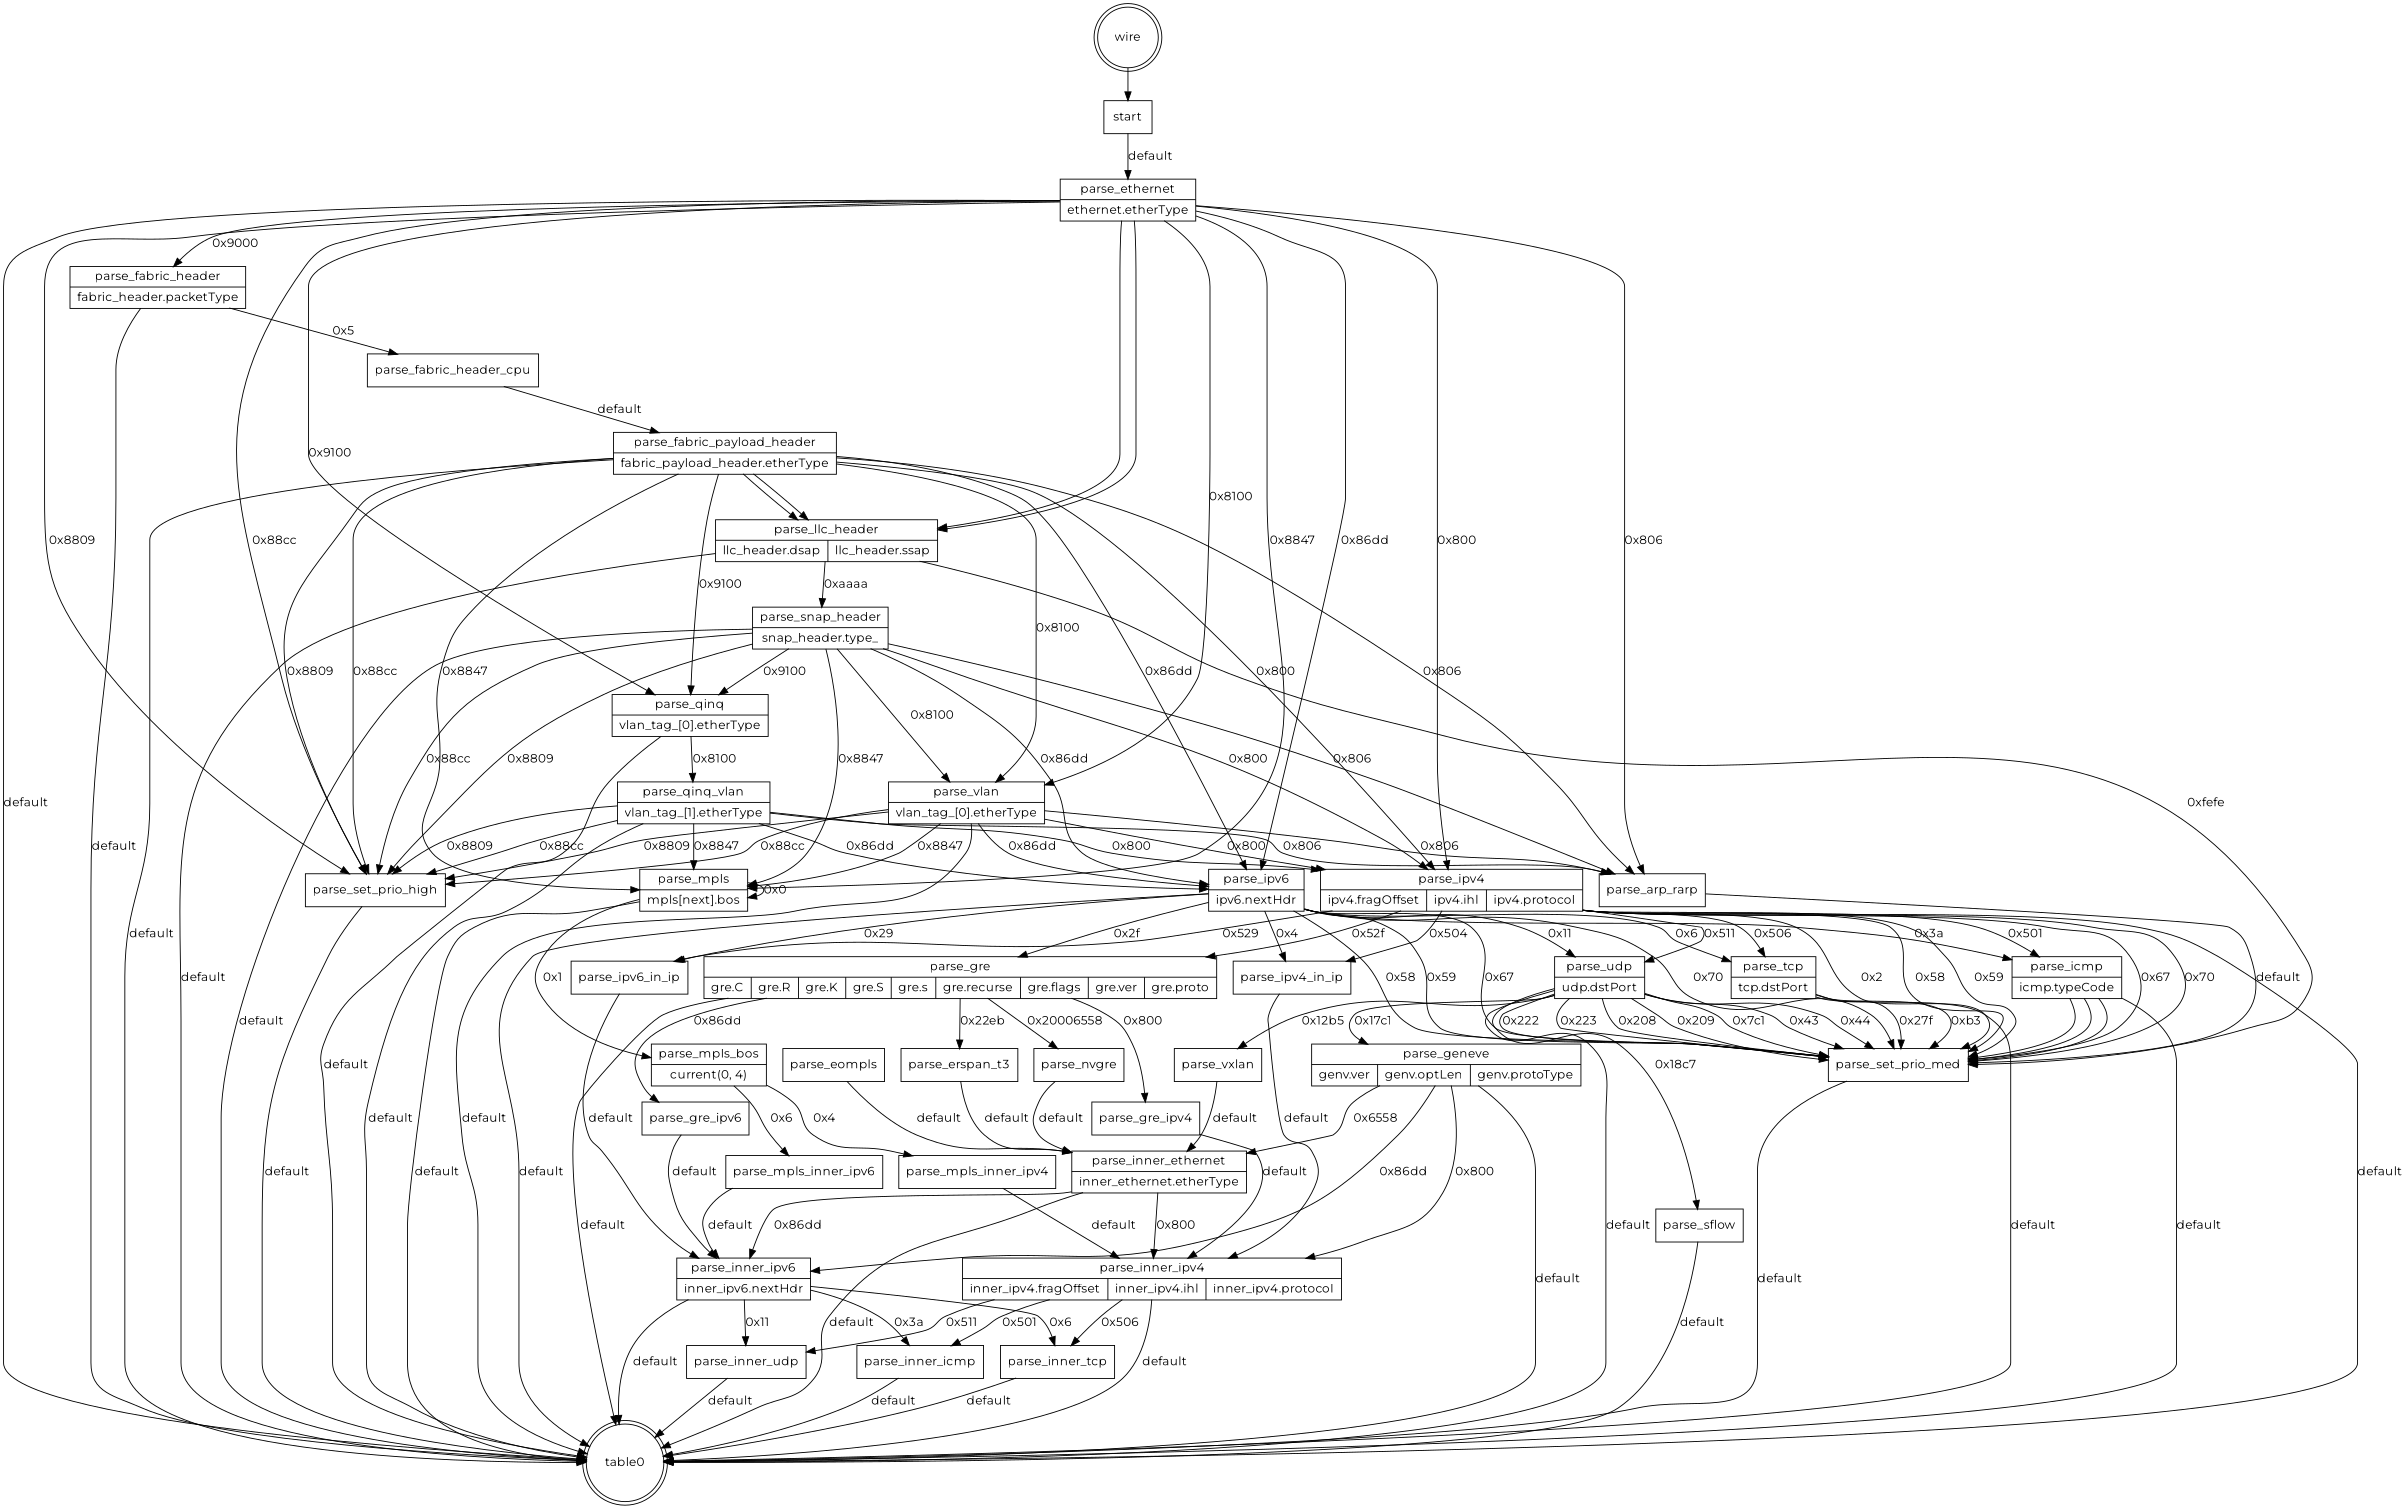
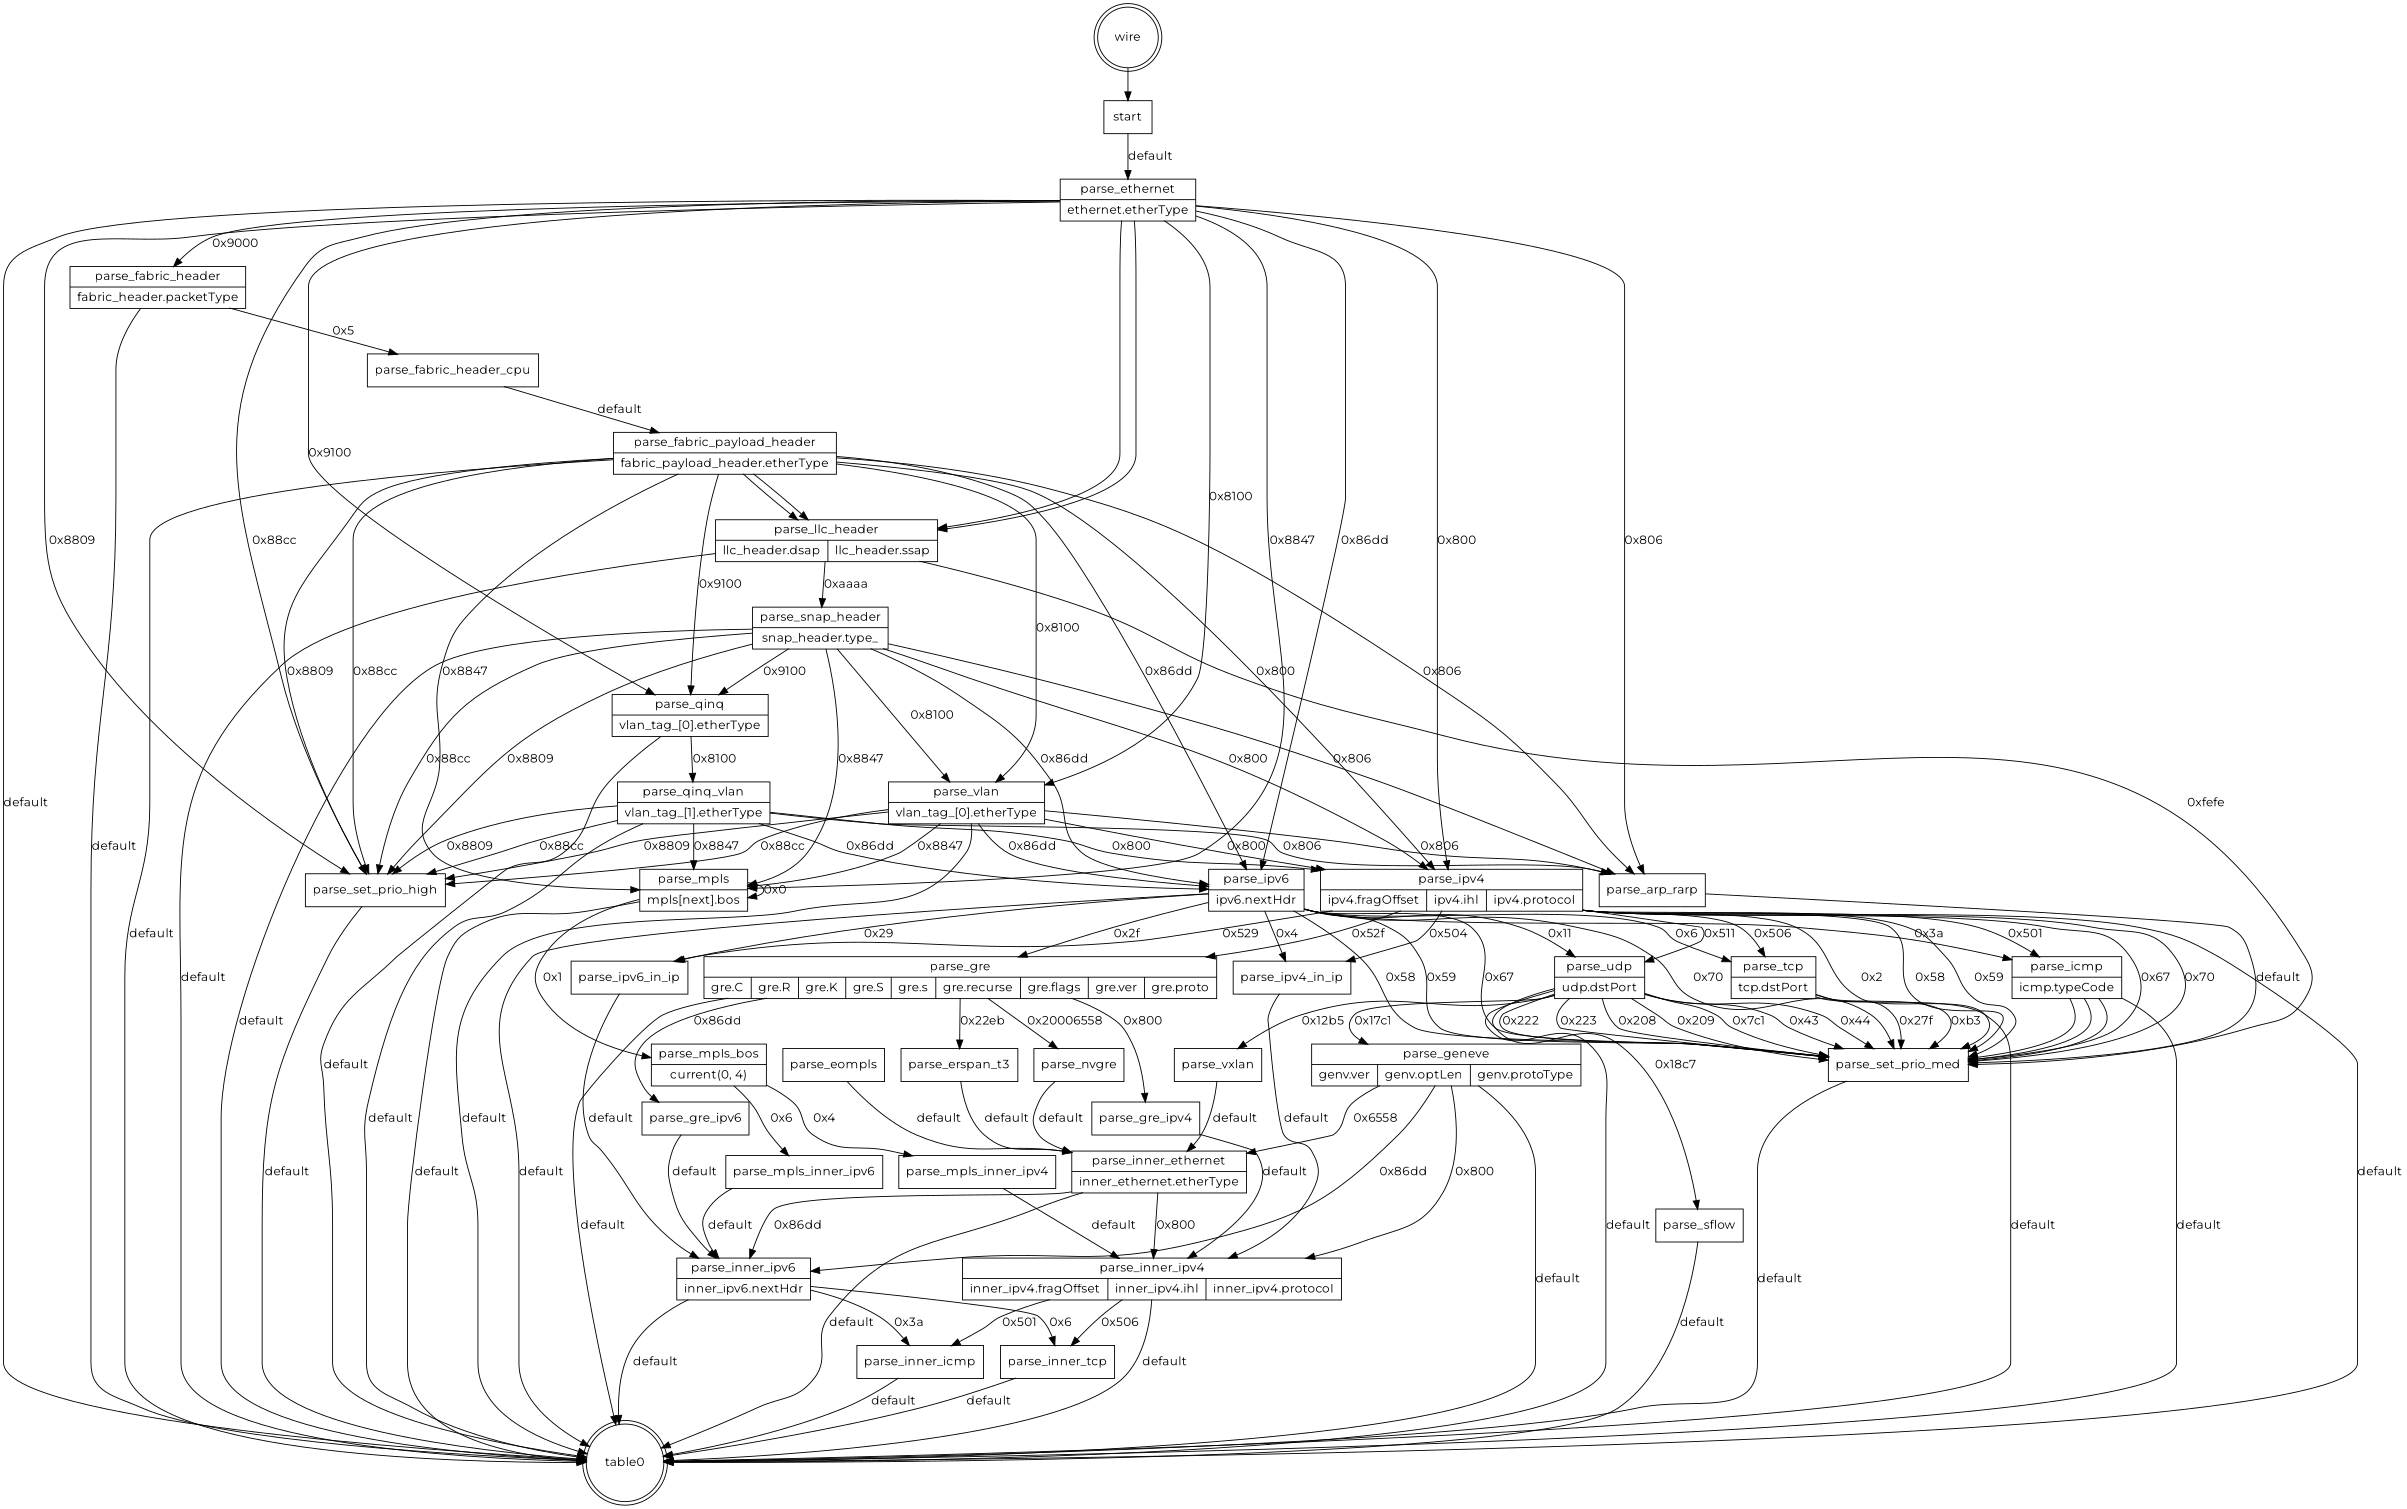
  digraph {
    fontname=Montserrat
    node [fontname=Montserrat shape=record]
    edge [fontname=Montserrat]
    wire [shape=doublecircle]
    n2 [label="{start}"]
    n3 [label="{parse_ethernet | {ethernet.etherType}}"]
    n4 [label=table0 shape=doublecircle]
    n5 [label="{parse_llc_header | {llc_header.dsap | llc_header.ssap}}"]
    n6 [label="{parse_vlan | {vlan_tag_[0].etherType}}"]
    n7 [label="{parse_mpls | {mpls[next].bos}}"]
    n8 [label="{parse_ipv4 | {ipv4.fragOffset | ipv4.ihl | ipv4.protocol}}"]
    n9 [label="{parse_ipv6 | {ipv6.nextHdr}}"]
    n10 [label="{parse_arp_rarp}"]
    n11 [label="{parse_set_prio_high}"]
    n12 [label="{parse_qinq | {vlan_tag_[0].etherType}}"]
    n13 [label="{parse_fabric_header | {fabric_header.packetType}}"]
    n14 [label="{parse_snap_header | {snap_header.type_}}"]
    n15 [label="{parse_set_prio_med}"]
    n16 [label="{parse_mpls_bos | {current(0, 4)}}"]
    n17 [label="{parse_icmp | {icmp.typeCode}}"]
    n18 [label="{parse_tcp | {tcp.dstPort}}"]
    n19 [label="{parse_udp | {udp.dstPort}}"]
    n20 [label="{parse_gre | {gre.C | gre.R | gre.K | gre.S | gre.s | gre.recurse | gre.flags | gre.ver | gre.proto}}"]
    n21 [label="{parse_ipv4_in_ip}"]
    n22 [label="{parse_ipv6_in_ip}"]
    n23 [label="{parse_qinq_vlan | {vlan_tag_[1].etherType}}"]
    n24 [label="{parse_fabric_header_cpu}"]
    n25 [label="{parse_mpls_inner_ipv4}"]
    n26 [label="{parse_mpls_inner_ipv6}"]
    n27 [label="{parse_inner_ipv4 | {inner_ipv4.fragOffset | inner_ipv4.ihl | inner_ipv4.protocol}}"]
    n28 [label="{parse_inner_ipv6 | {inner_ipv6.nextHdr}}"]
    n29 [label="{parse_eompls}"]
    n30 [label="{parse_inner_ethernet | {inner_ethernet.etherType}}"]
    n31 [label="{parse_inner_icmp}"]
    n32 [label="{parse_inner_tcp}"]
-   n33 [label="{parse_inner_udp}"]
    n34 [label="{parse_vxlan}"]
    n35 [label="{parse_geneve | {genv.ver | genv.optLen | genv.protoType}}"]
    n36 [label="{parse_sflow}"]
    n37 [label="{parse_nvgre}"]
    n38 [label="{parse_gre_ipv4}"]
    n39 [label="{parse_gre_ipv6}"]
    n40 [label="{parse_erspan_t3}"]
    n41 [label="{parse_fabric_payload_header | {fabric_payload_header.etherType}}"]
    wire -> n2
    n2 -> n3 [label=default]
    n3 -> n4 [label=default]
    n3 -> n5
    n3 -> n5
    n3 -> n6 [label="0x8100"]
    n3 -> n7 [label="0x8847"]
    n3 -> n8 [label="0x800"]
    n3 -> n9 [label="0x86dd"]
    n3 -> n10 [label="0x806"]
    n3 -> n11 [label="0x88cc"]
    n3 -> n11 [label="0x8809"]
    n3 -> n12 [label="0x9100"]
    n3 -> n13 [label="0x9000"]
    n5 -> n4 [label=default]
    n5 -> n14 [label="0xaaaa"]
    n5 -> n15 [label="0xfefe"]
    n6 -> n4 [label=default]
    n6 -> n7 [label="0x8847"]
    n6 -> n8 [label="0x800"]
    n6 -> n9 [label="0x86dd"]
    n6 -> n10 [label="0x806"]
    n6 -> n11 [label="0x88cc"]
    n6 -> n11 [label="0x8809"]
    n7 -> n4 [label=default]
    n7 -> n7 [label="0x0"]
    n7 -> n16 [label="0x1"]
    n8 -> n4 [label=default]
    n8 -> n15 [label="0x2"]
    n8 -> n15 [label="0x58"]
    n8 -> n15 [label="0x59"]
    n8 -> n15 [label="0x67"]
    n8 -> n15 [label="0x70"]
    n8 -> n17 [label="0x501"]
    n8 -> n18 [label="0x506"]
    n8 -> n19 [label="0x511"]
    n8 -> n20 [label="0x52f"]
    n8 -> n21 [label="0x504"]
    n8 -> n22 [label="0x529"]
    n9 -> n4 [label=default]
    n9 -> n15 [label="0x58"]
    n9 -> n15 [label="0x59"]
    n9 -> n15 [label="0x67"]
    n9 -> n15 [label="0x70"]
    n9 -> n17 [label="0x3a"]
    n9 -> n18 [label="0x6"]
    n9 -> n19 [label="0x11"]
    n9 -> n20 [label="0x2f"]
    n9 -> n21 [label="0x4"]
    n9 -> n22 [label="0x29"]
    n10 -> n15 [label=default]
    n11 -> n4 [label=default]
    n12 -> n4 [label=default]
    n12 -> n23 [label="0x8100"]
    n13 -> n4 [label=default]
    n13 -> n24 [label="0x5"]
    n14 -> n4 [label=default]
    n14 -> n6 [label="0x8100"]
    n14 -> n7 [label="0x8847"]
    n14 -> n8 [label="0x800"]
    n14 -> n9 [label="0x86dd"]
    n14 -> n10 [label="0x806"]
    n14 -> n11 [label="0x88cc"]
    n14 -> n11 [label="0x8809"]
    n14 -> n12 [label="0x9100"]
    n15 -> n4 [label=default]
    n16 -> n25 [label="0x4"]
    n16 -> n26 [label="0x6"]
    n17 -> n4 [label=default]
    n17 -> n15
    n17 -> n15
    n17 -> n15
    n18 -> n4 [label=default]
    n18 -> n15 [label="0xb3"]
    n18 -> n15 [label="0x27f"]
    n19 -> n4 [label=default]
    n19 -> n15 [label="0x43"]
    n19 -> n15 [label="0x44"]
    n19 -> n15 [label="0x222"]
    n19 -> n15 [label="0x223"]
    n19 -> n15 [label="0x208"]
    n19 -> n15 [label="0x209"]
    n19 -> n15 [label="0x7c1"]
    n19 -> n34 [label="0x12b5"]
    n19 -> n35 [label="0x17c1"]
    n19 -> n36 [label="0x18c7"]
    n20 -> n4 [label=default]
    n20 -> n37 [label="0x20006558"]
    n20 -> n38 [label="0x800"]
    n20 -> n39 [label="0x86dd"]
    n20 -> n40 [label="0x22eb"]
    n21 -> n27 [label=default]
    n22 -> n28 [label=default]
    n23 -> n4 [label=default]
    n23 -> n7 [label="0x8847"]
    n23 -> n8 [label="0x800"]
    n23 -> n9 [label="0x86dd"]
    n23 -> n10 [label="0x806"]
    n23 -> n11 [label="0x88cc"]
    n23 -> n11 [label="0x8809"]
    n24 -> n41 [label=default]
    n25 -> n27 [label=default]
    n26 -> n28 [label=default]
    n27 -> n4 [label=default]
    n27 -> n31 [label="0x501"]
    n27 -> n32 [label="0x506"]
-   n27 -> n33 [label="0x511"]
    n28 -> n4 [label=default]
    n28 -> n31 [label="0x3a"]
    n28 -> n32 [label="0x6"]
-   n28 -> n33 [label="0x11"]
    n29 -> n30 [label=default]
    n30 -> n4 [label=default]
    n30 -> n27 [label="0x800"]
    n30 -> n28 [label="0x86dd"]
    n31 -> n4 [label=default]
    n32 -> n4 [label=default]
-   n33 -> n4 [label=default]
    n34 -> n30 [label=default]
    n35 -> n4 [label=default]
    n35 -> n27 [label="0x800"]
    n35 -> n28 [label="0x86dd"]
    n35 -> n30 [label="0x6558"]
    n36 -> n4 [label=default]
    n37 -> n30 [label=default]
    n38 -> n27 [label=default]
    n39 -> n28 [label=default]
    n40 -> n30 [label=default]
    n41 -> n4 [label=default]
    n41 -> n5
    n41 -> n5
    n41 -> n6 [label="0x8100"]
    n41 -> n7 [label="0x8847"]
    n41 -> n8 [label="0x800"]
    n41 -> n9 [label="0x86dd"]
    n41 -> n10 [label="0x806"]
    n41 -> n11 [label="0x88cc"]
    n41 -> n11 [label="0x8809"]
    n41 -> n12 [label="0x9100"]
  }
